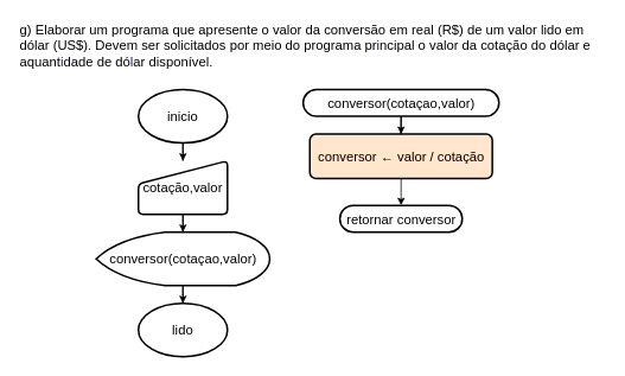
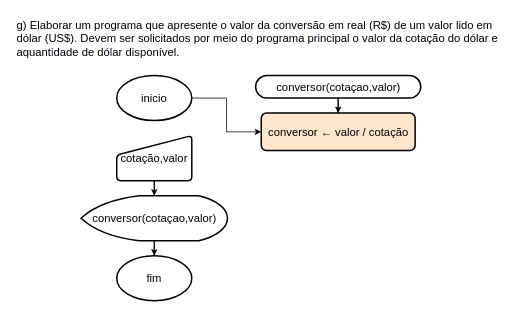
  <mxCell id="0" />
  <mxCell id="1" parent="0" />
  <mxCell id="2" value="&lt;span class=&quot;fontstyle0&quot; style=&quot;font-size: 15px;&quot;&gt;g) Elaborar um programa que apresente o valor da conversão em real (R$) de um valor lido em&lt;br style=&quot;font-size: 15px;&quot;&gt;dólar (US$)&lt;/span&gt;&lt;span style=&quot;color: rgb(17, 33, 71); font-size: 15px;&quot; class=&quot;fontstyle0&quot;&gt;. &lt;/span&gt;&lt;span class=&quot;fontstyle0&quot; style=&quot;font-size: 15px;&quot;&gt;Devem ser solicitados por meio do programa pr&lt;/span&gt;&lt;span style=&quot;color: rgb(17, 33, 71); font-size: 15px;&quot; class=&quot;fontstyle0&quot;&gt;i&lt;/span&gt;&lt;span class=&quot;fontstyle0&quot; style=&quot;font-size: 15px;&quot;&gt;ncipal o valor da cotação do dólar e&lt;br style=&quot;font-size: 15px;&quot;&gt;aquant&lt;/span&gt;&lt;span style=&quot;color: rgb(17, 33, 71); font-size: 15px;&quot; class=&quot;fontstyle0&quot;&gt;i&lt;/span&gt;&lt;span class=&quot;fontstyle0&quot; style=&quot;font-size: 15px;&quot;&gt;dade de dó&lt;/span&gt;&lt;span style=&quot;color: rgb(17, 33, 71); font-size: 15px;&quot; class=&quot;fontstyle0&quot;&gt;l&lt;/span&gt;&lt;span class=&quot;fontstyle0&quot; style=&quot;font-size: 15px;&quot;&gt;ar disponível.&lt;/span&gt; " style="text;html=1;align=left;verticalAlign=middle;resizable=0;points=[];autosize=1;strokeColor=none;fillColor=none;fontSize=15;" vertex="1" parent="1"><mxGeometry width="660" height="60" as="geometry" x="20" y="20" /></mxCell>
  <mxCell id="3" value="" style="edgeStyle=orthogonalEdgeStyle;rounded=0;orthogonalLoop=1;jettySize=auto;html=1;" edge="1" parent="1" source="4" target="9"><mxGeometry relative="1" as="geometry" /></mxCell>
  <mxCell id="4" value="conversor(cotaçao,valor)" style="strokeWidth=2;html=1;shape=mxgraph.flowchart.display;whiteSpace=wrap;fontSize=15;" vertex="1" parent="1"><mxGeometry x="107.5" y="260" width="195" height="60" as="geometry" /></mxCell>
  <mxCell id="5" value="" style="edgeStyle=orthogonalEdgeStyle;rounded=0;orthogonalLoop=1;jettySize=auto;html=1;" edge="1" parent="1" source="6" target="4"><mxGeometry relative="1" as="geometry" /></mxCell>
  <mxCell id="6" value="cotação,valor" style="html=1;strokeWidth=2;shape=manualInput;whiteSpace=wrap;rounded=1;size=26;arcSize=11;fontSize=15;" vertex="1" parent="1"><mxGeometry x="155" y="180" width="100" height="60" as="geometry" /></mxCell>
- <mxCell id="7" value="" style="edgeStyle=orthogonalEdgeStyle;rounded=0;orthogonalLoop=1;jettySize=auto;html=1;" edge="1" parent="1" source="8" target="12"><mxGeometry relative="1" as="geometry" /></mxCell>
  <mxCell id="8" value="&lt;span style=&quot;&quot;&gt;conversor&lt;/span&gt;&amp;nbsp;← valor / cotação" style="rounded=1;whiteSpace=wrap;html=1;absoluteArcSize=1;arcSize=14;strokeWidth=2;fontSize=15;fillColor=#ffe6cc;" vertex="1" parent="1"><mxGeometry x="347.5" y="150" width="205" height="50" as="geometry" /></mxCell>
- <mxCell id="9" value="lido" style="strokeWidth=2;html=1;shape=mxgraph.flowchart.start_1;whiteSpace=wrap;fontSize=15;" vertex="1" parent="1"><mxGeometry x="155" y="340" width="100" height="60" as="geometry" /></mxCell>
- <mxCell id="10" value="" style="edgeStyle=orthogonalEdgeStyle;rounded=0;orthogonalLoop=1;jettySize=auto;html=1;fontSize=15;" edge="1" parent="1" source="11" target="6"><mxGeometry relative="1" as="geometry" /></mxCell>
+ <mxCell id="9" value="fim" style="strokeWidth=2;html=1;shape=mxgraph.flowchart.start_1;whiteSpace=wrap;fontSize=15;" vertex="1" parent="1"><mxGeometry x="155" y="340" width="100" height="60" as="geometry" /></mxCell>
+ <mxCell id="10" value="" style="edgeStyle=orthogonalEdgeStyle;rounded=0;orthogonalLoop=1;jettySize=auto;html=1;fontSize=15;" edge="1" parent="1" source="11" target="8"><mxGeometry relative="1" as="geometry" /></mxCell>
  <mxCell id="11" value="inicio" style="strokeWidth=2;html=1;shape=mxgraph.flowchart.start_1;whiteSpace=wrap;fontSize=15;" vertex="1" parent="1"><mxGeometry x="155" y="100" width="100" height="60" as="geometry" /></mxCell>
- <mxCell id="12" value="retornar conversor" style="html=1;dashed=0;whitespace=wrap;shape=mxgraph.dfd.start;fontSize=15;strokeWidth=2;" vertex="1" parent="1"><mxGeometry x="381.25" y="230" width="137.5" height="30" as="geometry" /></mxCell>
  <mxCell id="13" value="" style="edgeStyle=orthogonalEdgeStyle;rounded=0;orthogonalLoop=1;jettySize=auto;html=1;fontSize=15;" edge="1" parent="1" source="14" target="8"><mxGeometry relative="1" as="geometry" /></mxCell>
  <mxCell id="14" value="conversor(cotaçao,valor)" style="html=1;dashed=0;whitespace=wrap;shape=mxgraph.dfd.start;fontSize=15;strokeWidth=2;" vertex="1" parent="1"><mxGeometry x="340" y="100" width="220" height="30" as="geometry" /></mxCell>
